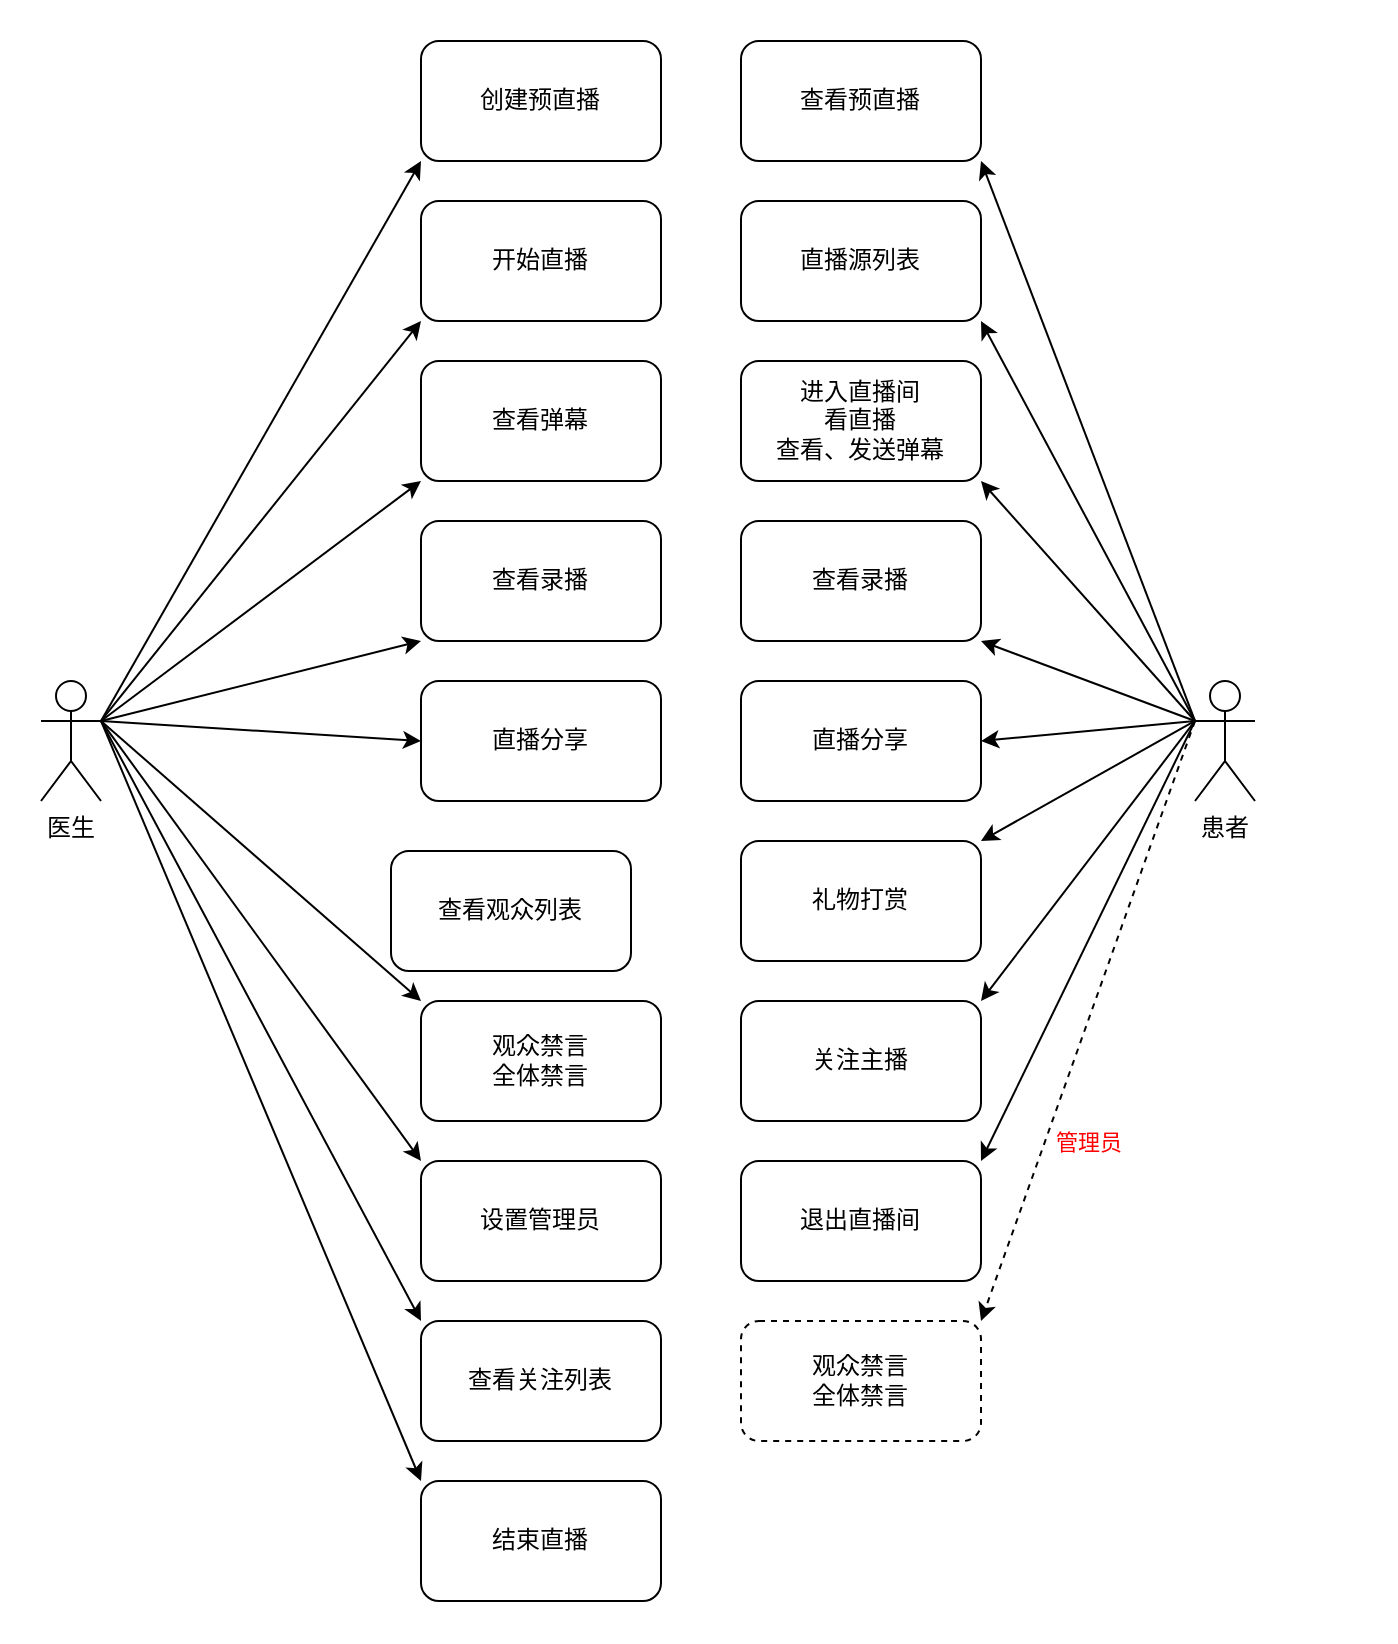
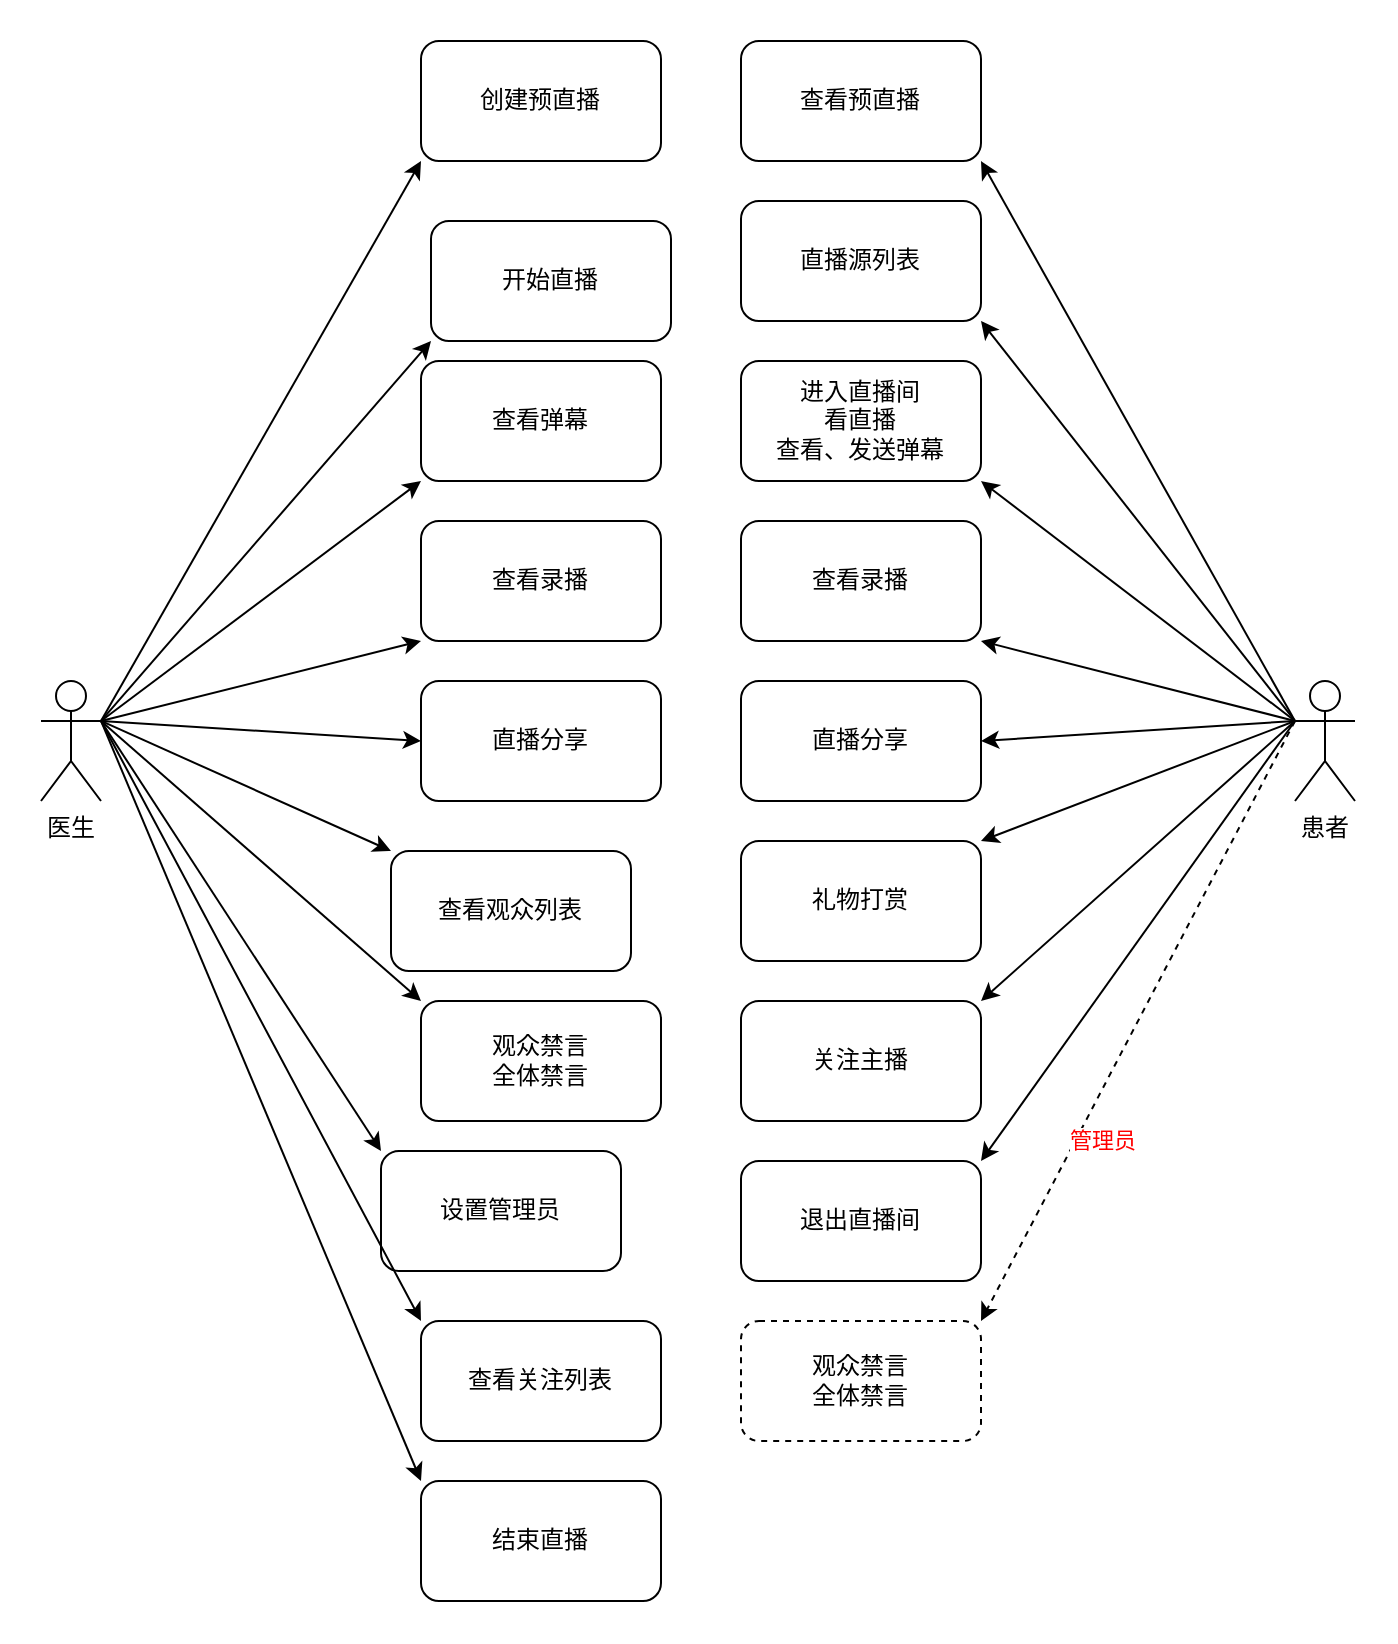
  <mxCell id="0" />
  <mxCell id="1" parent="0" />
  <mxCell id="2" value="医生" style="shape=umlActor;verticalLabelPosition=bottom;labelBackgroundColor=#ffffff;verticalAlign=top;html=1;outlineConnect=0;" vertex="1" parent="1"><mxGeometry x="20" y="340" width="30" height="60" as="geometry" /></mxCell>
- <mxCell id="3" value="患者" style="shape=umlActor;verticalLabelPosition=bottom;labelBackgroundColor=#ffffff;verticalAlign=top;html=1;outlineConnect=0;" vertex="1" parent="1"><mxGeometry x="597" y="340" width="30" height="60" as="geometry" /></mxCell>
+ <mxCell id="3" value="患者" style="shape=umlActor;verticalLabelPosition=bottom;labelBackgroundColor=#ffffff;verticalAlign=top;html=1;outlineConnect=0;" vertex="1" parent="1"><mxGeometry x="647" y="340" width="30" height="60" as="geometry" /></mxCell>
  <mxCell id="4" value="创建预直播" style="rounded=1;whiteSpace=wrap;html=1;" vertex="1" parent="1"><mxGeometry x="210" y="20" width="120" height="60" as="geometry" /></mxCell>
  <mxCell id="5" value="" style="endArrow=classic;html=1;entryX=0;entryY=1;entryDx=0;entryDy=0;exitX=1;exitY=0.333;exitDx=0;exitDy=0;exitPerimeter=0;" edge="1" parent="1" source="2" target="4"><mxGeometry width="50" height="50" relative="1" as="geometry"><mxPoint x="130" y="380" as="sourcePoint" /><mxPoint x="180" y="330" as="targetPoint" /></mxGeometry></mxCell>
- <mxCell id="6" value="开始直播" style="rounded=1;whiteSpace=wrap;html=1;" vertex="1" parent="1"><mxGeometry x="210" y="100" width="120" height="60" as="geometry" /></mxCell>
+ <mxCell id="6" value="开始直播" style="rounded=1;whiteSpace=wrap;html=1;" vertex="1" parent="1"><mxGeometry x="215" y="110" width="120" height="60" as="geometry" /></mxCell>
  <mxCell id="7" value="" style="endArrow=classic;html=1;entryX=0;entryY=1;entryDx=0;entryDy=0;exitX=1;exitY=0.333;exitDx=0;exitDy=0;exitPerimeter=0;" edge="1" parent="1" source="2" target="6"><mxGeometry width="50" height="50" relative="1" as="geometry"><mxPoint x="10" y="440" as="sourcePoint" /><mxPoint x="60" y="390" as="targetPoint" /></mxGeometry></mxCell>
  <mxCell id="8" value="查看弹幕" style="rounded=1;whiteSpace=wrap;html=1;" vertex="1" parent="1"><mxGeometry x="210" y="180" width="120" height="60" as="geometry" /></mxCell>
  <mxCell id="9" value="" style="endArrow=classic;html=1;entryX=0;entryY=1;entryDx=0;entryDy=0;exitX=1;exitY=0.333;exitDx=0;exitDy=0;exitPerimeter=0;" edge="1" parent="1" source="2" target="8"><mxGeometry width="50" height="50" relative="1" as="geometry"><mxPoint x="50" y="470" as="sourcePoint" /><mxPoint x="100" y="420" as="targetPoint" /></mxGeometry></mxCell>
  <mxCell id="10" value="查看录播" style="rounded=1;whiteSpace=wrap;html=1;" vertex="1" parent="1"><mxGeometry x="210" y="260" width="120" height="60" as="geometry" /></mxCell>
  <mxCell id="11" value="" style="endArrow=classic;html=1;entryX=0;entryY=1;entryDx=0;entryDy=0;exitX=1;exitY=0.333;exitDx=0;exitDy=0;exitPerimeter=0;" edge="1" parent="1" source="2" target="10"><mxGeometry width="50" height="50" relative="1" as="geometry"><mxPoint x="-100" y="440" as="sourcePoint" /><mxPoint x="-50" y="390" as="targetPoint" /></mxGeometry></mxCell>
  <mxCell id="12" value="直播分享" style="rounded=1;whiteSpace=wrap;html=1;" vertex="1" parent="1"><mxGeometry x="210" y="340" width="120" height="60" as="geometry" /></mxCell>
  <mxCell id="13" value="" style="endArrow=classic;html=1;exitX=1;exitY=0.333;exitDx=0;exitDy=0;exitPerimeter=0;entryX=0;entryY=0.5;entryDx=0;entryDy=0;" edge="1" parent="1" source="2" target="12"><mxGeometry width="50" height="50" relative="1" as="geometry"><mxPoint x="310" y="400" as="sourcePoint" /><mxPoint x="360" y="350" as="targetPoint" /></mxGeometry></mxCell>
  <mxCell id="14" value="查看预直播" style="rounded=1;whiteSpace=wrap;html=1;" vertex="1" parent="1"><mxGeometry x="370" y="20" width="120" height="60" as="geometry" /></mxCell>
  <mxCell id="15" value="直播源列表" style="rounded=1;whiteSpace=wrap;html=1;" vertex="1" parent="1"><mxGeometry x="370" y="100" width="120" height="60" as="geometry" /></mxCell>
  <mxCell id="16" value="进入直播间&lt;br&gt;看直播&lt;br&gt;查看、发送弹幕" style="rounded=1;whiteSpace=wrap;html=1;" vertex="1" parent="1"><mxGeometry x="370" y="180" width="120" height="60" as="geometry" /></mxCell>
  <mxCell id="17" value="查看录播" style="rounded=1;whiteSpace=wrap;html=1;" vertex="1" parent="1"><mxGeometry x="370" y="260" width="120" height="60" as="geometry" /></mxCell>
  <mxCell id="18" value="直播分享" style="rounded=1;whiteSpace=wrap;html=1;" vertex="1" parent="1"><mxGeometry x="370" y="340" width="120" height="60" as="geometry" /></mxCell>
  <mxCell id="19" value="" style="endArrow=classic;html=1;entryX=1;entryY=1;entryDx=0;entryDy=0;exitX=0;exitY=0.333;exitDx=0;exitDy=0;exitPerimeter=0;" edge="1" parent="1" source="3" target="14"><mxGeometry width="50" height="50" relative="1" as="geometry"><mxPoint x="590" y="270" as="sourcePoint" /><mxPoint x="640" y="220" as="targetPoint" /></mxGeometry></mxCell>
  <mxCell id="20" value="" style="endArrow=classic;html=1;entryX=1;entryY=1;entryDx=0;entryDy=0;exitX=0;exitY=0.333;exitDx=0;exitDy=0;exitPerimeter=0;" edge="1" parent="1" source="3" target="15"><mxGeometry width="50" height="50" relative="1" as="geometry"><mxPoint x="480" y="320" as="sourcePoint" /><mxPoint x="530" y="270" as="targetPoint" /></mxGeometry></mxCell>
  <mxCell id="21" value="" style="endArrow=classic;html=1;exitX=0;exitY=0.333;exitDx=0;exitDy=0;exitPerimeter=0;entryX=1;entryY=1;entryDx=0;entryDy=0;" edge="1" parent="1" source="3" target="16"><mxGeometry width="50" height="50" relative="1" as="geometry"><mxPoint x="480" y="320" as="sourcePoint" /><mxPoint x="530" y="270" as="targetPoint" /></mxGeometry></mxCell>
  <mxCell id="22" value="" style="endArrow=classic;html=1;entryX=1;entryY=1;entryDx=0;entryDy=0;exitX=0;exitY=0.333;exitDx=0;exitDy=0;exitPerimeter=0;" edge="1" parent="1" source="3" target="17"><mxGeometry width="50" height="50" relative="1" as="geometry"><mxPoint x="480" y="390" as="sourcePoint" /><mxPoint x="530" y="340" as="targetPoint" /></mxGeometry></mxCell>
  <mxCell id="23" value="" style="endArrow=classic;html=1;entryX=1;entryY=0.5;entryDx=0;entryDy=0;exitX=0;exitY=0.333;exitDx=0;exitDy=0;exitPerimeter=0;" edge="1" parent="1" source="3" target="18"><mxGeometry width="50" height="50" relative="1" as="geometry"><mxPoint x="480" y="420" as="sourcePoint" /><mxPoint x="530" y="370" as="targetPoint" /></mxGeometry></mxCell>
  <mxCell id="24" value="查看观众列表" style="rounded=1;whiteSpace=wrap;html=1;" vertex="1" parent="1"><mxGeometry x="195" y="425" width="120" height="60" as="geometry" /></mxCell>
  <mxCell id="25" value="观众禁言&lt;br&gt;全体禁言" style="rounded=1;whiteSpace=wrap;html=1;" vertex="1" parent="1"><mxGeometry x="210" y="500" width="120" height="60" as="geometry" /></mxCell>
  <mxCell id="26" value="退出直播间" style="rounded=1;whiteSpace=wrap;html=1;" vertex="1" parent="1"><mxGeometry x="370" y="580" width="120" height="60" as="geometry" /></mxCell>
- <mxCell id="27" value="设置管理员" style="rounded=1;whiteSpace=wrap;html=1;" vertex="1" parent="1"><mxGeometry x="210" y="580" width="120" height="60" as="geometry" /></mxCell>
+ <mxCell id="27" value="设置管理员" style="rounded=1;whiteSpace=wrap;html=1;" vertex="1" parent="1"><mxGeometry x="190" y="575" width="120" height="60" as="geometry" /></mxCell>
  <mxCell id="28" value="查看关注列表" style="rounded=1;whiteSpace=wrap;html=1;" vertex="1" parent="1"><mxGeometry x="210" y="660" width="120" height="60" as="geometry" /></mxCell>
  <mxCell id="29" value="礼物打赏" style="rounded=1;whiteSpace=wrap;html=1;" vertex="1" parent="1"><mxGeometry x="370" y="420" width="120" height="60" as="geometry" /></mxCell>
  <mxCell id="30" value="结束直播" style="rounded=1;whiteSpace=wrap;html=1;" vertex="1" parent="1"><mxGeometry x="210" y="740" width="120" height="60" as="geometry" /></mxCell>
  <mxCell id="31" value="关注主播" style="rounded=1;whiteSpace=wrap;html=1;" vertex="1" parent="1"><mxGeometry x="370" y="500" width="120" height="60" as="geometry" /></mxCell>
+ <mxCell id="32" value="" style="endArrow=classic;html=1;exitX=1;exitY=0.333;exitDx=0;exitDy=0;exitPerimeter=0;entryX=0;entryY=0;entryDx=0;entryDy=0;" edge="1" parent="1" source="2" target="24"><mxGeometry width="50" height="50" relative="1" as="geometry"><mxPoint x="360" y="230" as="sourcePoint" /><mxPoint x="410" y="180" as="targetPoint" /></mxGeometry></mxCell>
  <mxCell id="33" value="" style="endArrow=classic;html=1;exitX=1;exitY=0.333;exitDx=0;exitDy=0;exitPerimeter=0;entryX=0;entryY=0;entryDx=0;entryDy=0;" edge="1" parent="1" source="2" target="25"><mxGeometry width="50" height="50" relative="1" as="geometry"><mxPoint x="90" y="290" as="sourcePoint" /><mxPoint x="220" y="430" as="targetPoint" /></mxGeometry></mxCell>
  <mxCell id="34" value="" style="endArrow=classic;html=1;exitX=1;exitY=0.333;exitDx=0;exitDy=0;exitPerimeter=0;entryX=0;entryY=0;entryDx=0;entryDy=0;" edge="1" parent="1" source="2" target="27"><mxGeometry width="50" height="50" relative="1" as="geometry"><mxPoint x="90" y="290" as="sourcePoint" /><mxPoint x="220" y="510" as="targetPoint" /></mxGeometry></mxCell>
  <mxCell id="35" value="" style="endArrow=classic;html=1;exitX=1;exitY=0.333;exitDx=0;exitDy=0;exitPerimeter=0;entryX=0;entryY=0;entryDx=0;entryDy=0;" edge="1" parent="1" source="2" target="28"><mxGeometry width="50" height="50" relative="1" as="geometry"><mxPoint x="90" y="290" as="sourcePoint" /><mxPoint x="220" y="590" as="targetPoint" /></mxGeometry></mxCell>
  <mxCell id="36" value="" style="endArrow=classic;html=1;entryX=0;entryY=0;entryDx=0;entryDy=0;exitX=1;exitY=0.333;exitDx=0;exitDy=0;exitPerimeter=0;" edge="1" parent="1" source="2" target="30"><mxGeometry width="50" height="50" relative="1" as="geometry"><mxPoint x="60" y="400" as="sourcePoint" /><mxPoint x="220" y="670" as="targetPoint" /></mxGeometry></mxCell>
  <mxCell id="37" value="" style="endArrow=classic;html=1;entryX=1;entryY=0;entryDx=0;entryDy=0;exitX=0;exitY=0.333;exitDx=0;exitDy=0;exitPerimeter=0;" edge="1" parent="1" source="3" target="29"><mxGeometry width="50" height="50" relative="1" as="geometry"><mxPoint x="657" y="370" as="sourcePoint" /><mxPoint x="500" y="380" as="targetPoint" /></mxGeometry></mxCell>
  <mxCell id="38" value="" style="endArrow=classic;html=1;entryX=1;entryY=0;entryDx=0;entryDy=0;exitX=0;exitY=0.333;exitDx=0;exitDy=0;exitPerimeter=0;" edge="1" parent="1" source="3" target="31"><mxGeometry width="50" height="50" relative="1" as="geometry"><mxPoint x="657" y="370" as="sourcePoint" /><mxPoint x="500" y="430" as="targetPoint" /></mxGeometry></mxCell>
  <mxCell id="39" value="" style="endArrow=classic;html=1;entryX=1;entryY=0;entryDx=0;entryDy=0;exitX=0;exitY=0.333;exitDx=0;exitDy=0;exitPerimeter=0;" edge="1" parent="1" source="3" target="26"><mxGeometry width="50" height="50" relative="1" as="geometry"><mxPoint x="657" y="370" as="sourcePoint" /><mxPoint x="500" y="510" as="targetPoint" /></mxGeometry></mxCell>
  <mxCell id="40" value="观众禁言&lt;br&gt;全体禁言" style="rounded=1;whiteSpace=wrap;html=1;dashed=1;" vertex="1" parent="1"><mxGeometry x="370" y="660" width="120" height="60" as="geometry" /></mxCell>
  <mxCell id="41" value="" style="endArrow=classic;html=1;entryX=1;entryY=0;entryDx=0;entryDy=0;exitX=0;exitY=0.333;exitDx=0;exitDy=0;exitPerimeter=0;dashed=1;" edge="1" parent="1" source="3" target="40"><mxGeometry width="50" height="50" relative="1" as="geometry"><mxPoint x="620" y="580" as="sourcePoint" /><mxPoint x="670" y="530" as="targetPoint" /></mxGeometry></mxCell>
  <mxCell id="42" value="管理员" style="edgeLabel;html=1;align=center;verticalAlign=middle;resizable=0;points=[];fontColor=#FF0000;" vertex="1" connectable="0" parent="41"><mxGeometry x="0.743" y="2" relative="1" as="geometry"><mxPoint x="38.01" y="-52.3" as="offset" /></mxGeometry></mxCell>
